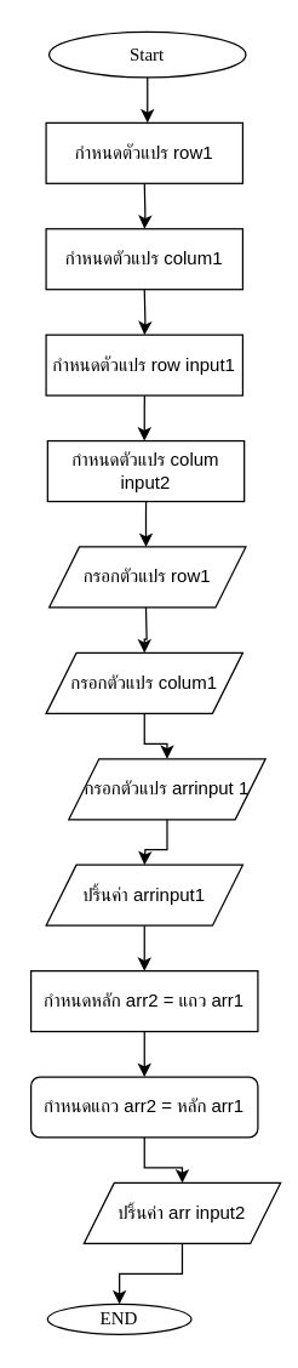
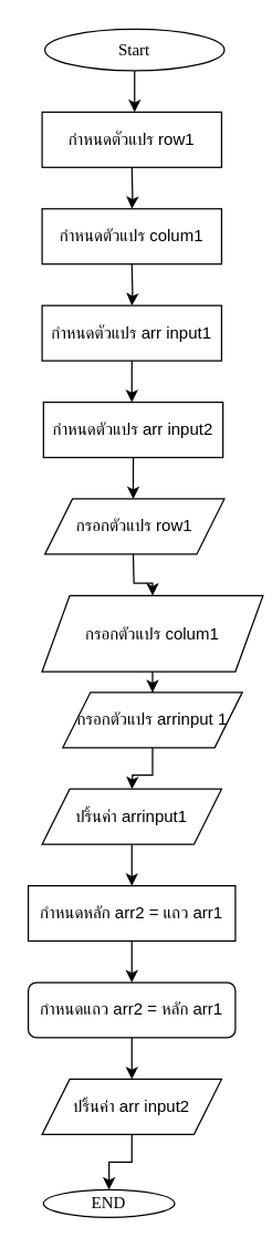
  <mxCell id="0" />
  <mxCell id="1" parent="0" />
  <mxCell id="2" value="" style="edgeStyle=orthogonalEdgeStyle;rounded=0;orthogonalLoop=1;jettySize=auto;html=1;" edge="1" parent="1" source="3"><mxGeometry relative="1" as="geometry"><mxPoint x="97.034" y="80" as="targetPoint" /></mxGeometry></mxCell>
  <mxCell id="3" value="&lt;font data-font-src=&quot;https://fonts.googleapis.com/css?family=Sarabun&quot; face=&quot;Sarabun&quot;&gt;Start&lt;/font&gt;" style="ellipse;whiteSpace=wrap;html=1;" vertex="1" parent="1"><mxGeometry x="32" y="20" width="130" height="30" as="geometry" /></mxCell>
  <mxCell id="4" value="" style="edgeStyle=orthogonalEdgeStyle;rounded=0;orthogonalLoop=1;jettySize=auto;html=1;" edge="1" parent="1"><mxGeometry relative="1" as="geometry"><mxPoint x="95.034" y="260" as="sourcePoint" /><mxPoint x="95" y="290" as="targetPoint" /></mxGeometry></mxCell>
- <mxCell id="5" value="กำหนดตัวแปร row input1" style="rounded=0;whiteSpace=wrap;html=1;" vertex="1" parent="1"><mxGeometry x="30" y="220" width="130" height="40" as="geometry" /></mxCell>
+ <mxCell id="5" value="กำหนดตัวแปร arr input1" style="rounded=0;whiteSpace=wrap;html=1;" vertex="1" parent="1"><mxGeometry x="30" y="220" width="130" height="40" as="geometry" /></mxCell>
  <mxCell id="6" value="" style="edgeStyle=orthogonalEdgeStyle;rounded=0;orthogonalLoop=1;jettySize=auto;html=1;" edge="1" parent="1"><mxGeometry relative="1" as="geometry"><mxPoint x="96.034" y="330" as="sourcePoint" /><mxPoint x="96" y="360" as="targetPoint" /></mxGeometry></mxCell>
  <mxCell id="7" value="" style="edgeStyle=orthogonalEdgeStyle;rounded=0;orthogonalLoop=1;jettySize=auto;html=1;" edge="1" parent="1" target="14"><mxGeometry relative="1" as="geometry"><mxPoint x="96" y="400" as="sourcePoint" /></mxGeometry></mxCell>
- <mxCell id="8" value="กำหนดตัวแปร colum input2" style="rounded=0;whiteSpace=wrap;html=1;" vertex="1" parent="1"><mxGeometry x="31" y="290" width="130" height="40" as="geometry" /></mxCell>
+ <mxCell id="8" value="กำหนดตัวแปร arr input2" style="rounded=0;whiteSpace=wrap;html=1;" vertex="1" parent="1"><mxGeometry x="31" y="290" width="130" height="40" as="geometry" /></mxCell>
  <mxCell id="9" value="" style="edgeStyle=orthogonalEdgeStyle;rounded=0;orthogonalLoop=1;jettySize=auto;html=1;" edge="1" parent="1" target="10"><mxGeometry relative="1" as="geometry"><mxPoint x="95.034" y="120" as="sourcePoint" /></mxGeometry></mxCell>
  <mxCell id="10" value="กำหนดตัวแปร colum1" style="rounded=0;whiteSpace=wrap;html=1;" vertex="1" parent="1"><mxGeometry x="30" y="150" width="130" height="40" as="geometry" /></mxCell>
  <mxCell id="11" value="กำหนดตัวแปร row1" style="rounded=0;whiteSpace=wrap;html=1;" vertex="1" parent="1"><mxGeometry x="30" y="80" width="130" height="40" as="geometry" /></mxCell>
  <mxCell id="12" value="" style="edgeStyle=orthogonalEdgeStyle;rounded=0;orthogonalLoop=1;jettySize=auto;html=1;" edge="1" parent="1" target="5"><mxGeometry relative="1" as="geometry"><mxPoint x="95" y="190" as="sourcePoint" /></mxGeometry></mxCell>
  <mxCell id="13" value="" style="edgeStyle=orthogonalEdgeStyle;rounded=0;orthogonalLoop=1;jettySize=auto;html=1;" edge="1" parent="1" source="14" target="17"><mxGeometry relative="1" as="geometry" /></mxCell>
- <mxCell id="14" value="กรอกตัวแปร colum1" style="rounded=0;whiteSpace=wrap;html=1;shape=parallelogram;perimeter=parallelogramPerimeter;fixedSize=1;" vertex="1" parent="1"><mxGeometry x="30" y="430" width="130" height="40" as="geometry" /></mxCell>
+ <mxCell id="14" value="กรอกตัวแปร colum1" style="rounded=0;whiteSpace=wrap;html=1;shape=parallelogram;perimeter=parallelogramPerimeter;fixedSize=1;" vertex="1" parent="1"><mxGeometry x="30" y="430" width="160" height="55" as="geometry" /></mxCell>
  <mxCell id="15" value="กรอกตัวแปร row1" style="rounded=0;whiteSpace=wrap;html=1;shape=parallelogram;perimeter=parallelogramPerimeter;fixedSize=1;" vertex="1" parent="1"><mxGeometry x="32" y="360" width="130" height="40" as="geometry" /></mxCell>
  <mxCell id="16" value="" style="edgeStyle=orthogonalEdgeStyle;rounded=0;orthogonalLoop=1;jettySize=auto;html=1;" edge="1" parent="1" source="17"><mxGeometry relative="1" as="geometry"><mxPoint x="95" y="570" as="targetPoint" /></mxGeometry></mxCell>
  <mxCell id="17" value="กรอกตัวแปร arrinput 1" style="rounded=0;whiteSpace=wrap;html=1;shape=parallelogram;perimeter=parallelogramPerimeter;fixedSize=1;" vertex="1" parent="1"><mxGeometry x="45" y="500" width="130" height="40" as="geometry" /></mxCell>
  <mxCell id="18" value="" style="edgeStyle=orthogonalEdgeStyle;rounded=0;orthogonalLoop=1;jettySize=auto;html=1;" edge="1" parent="1" source="19"><mxGeometry relative="1" as="geometry"><mxPoint x="94.955" y="640.038" as="targetPoint" /></mxGeometry></mxCell>
  <mxCell id="19" value="ปริ้นค่า arrinput1" style="rounded=0;whiteSpace=wrap;html=1;shape=parallelogram;perimeter=parallelogramPerimeter;fixedSize=1;" vertex="1" parent="1"><mxGeometry x="30" y="570" width="130" height="40" as="geometry" /></mxCell>
  <mxCell id="20" value="" style="edgeStyle=orthogonalEdgeStyle;rounded=0;orthogonalLoop=1;jettySize=auto;html=1;" edge="1" parent="1" source="21" target="23"><mxGeometry relative="1" as="geometry" /></mxCell>
  <mxCell id="21" value="กำหนดหลัก arr2 = แถว arr1" style="rounded=0;whiteSpace=wrap;html=1;" vertex="1" parent="1"><mxGeometry x="20" y="640" width="150" height="40" as="geometry" /></mxCell>
  <mxCell id="22" value="" style="edgeStyle=orthogonalEdgeStyle;rounded=0;orthogonalLoop=1;jettySize=auto;html=1;" edge="1" parent="1" source="23" target="25"><mxGeometry relative="1" as="geometry" /></mxCell>
  <mxCell id="23" value="กำหนดแถว arr2 = หลัก arr1" style="whiteSpace=wrap;html=1;rounded=1;" vertex="1" parent="1"><mxGeometry x="20" y="710" width="150" height="40" as="geometry" /></mxCell>
  <mxCell id="24" value="" style="edgeStyle=orthogonalEdgeStyle;rounded=0;orthogonalLoop=1;jettySize=auto;html=1;" edge="1" parent="1" source="25" target="26"><mxGeometry relative="1" as="geometry" /></mxCell>
- <mxCell id="25" value="ปริ้นค่า arr input2" style="rounded=0;whiteSpace=wrap;html=1;shape=parallelogram;perimeter=parallelogramPerimeter;fixedSize=1;" vertex="1" parent="1"><mxGeometry x="55" y="780" width="130" height="40" as="geometry" /></mxCell>
+ <mxCell id="25" value="ปริ้นค่า arr input2" style="rounded=0;whiteSpace=wrap;html=1;shape=parallelogram;perimeter=parallelogramPerimeter;fixedSize=1;" vertex="1" parent="1"><mxGeometry x="30" y="780" width="130" height="40" as="geometry" /></mxCell>
  <mxCell id="26" value="&lt;font face=&quot;Sarabun&quot;&gt;END&lt;/font&gt;" style="ellipse;whiteSpace=wrap;html=1;" vertex="1" parent="1"><mxGeometry x="31" y="860" width="95" height="20" as="geometry" /></mxCell>
